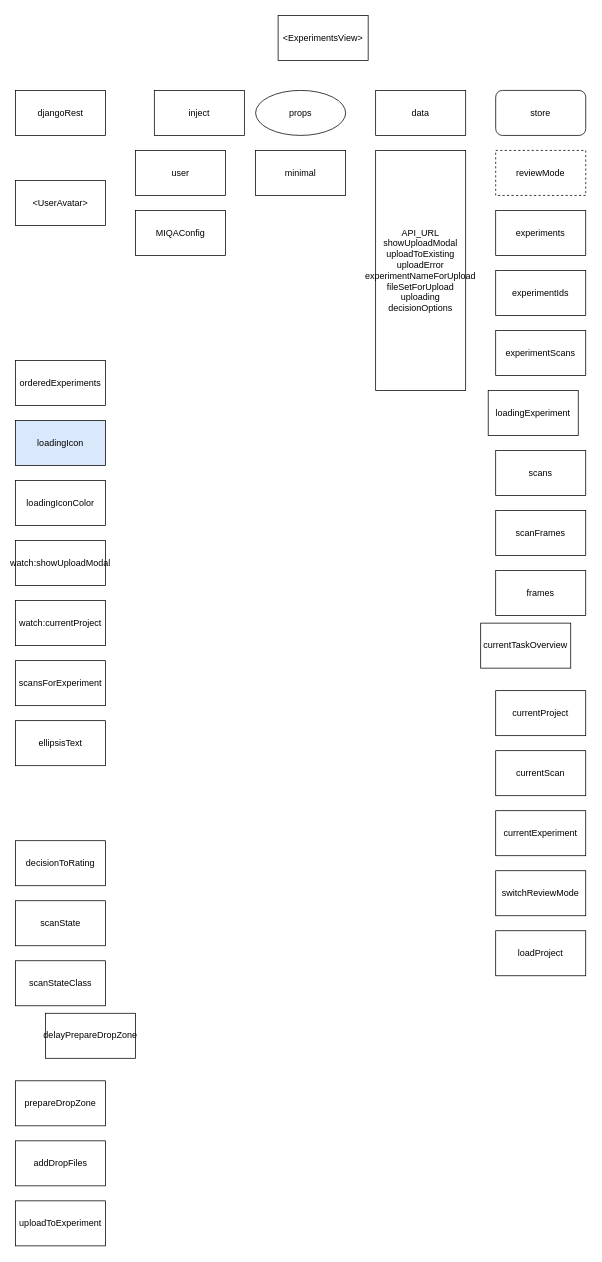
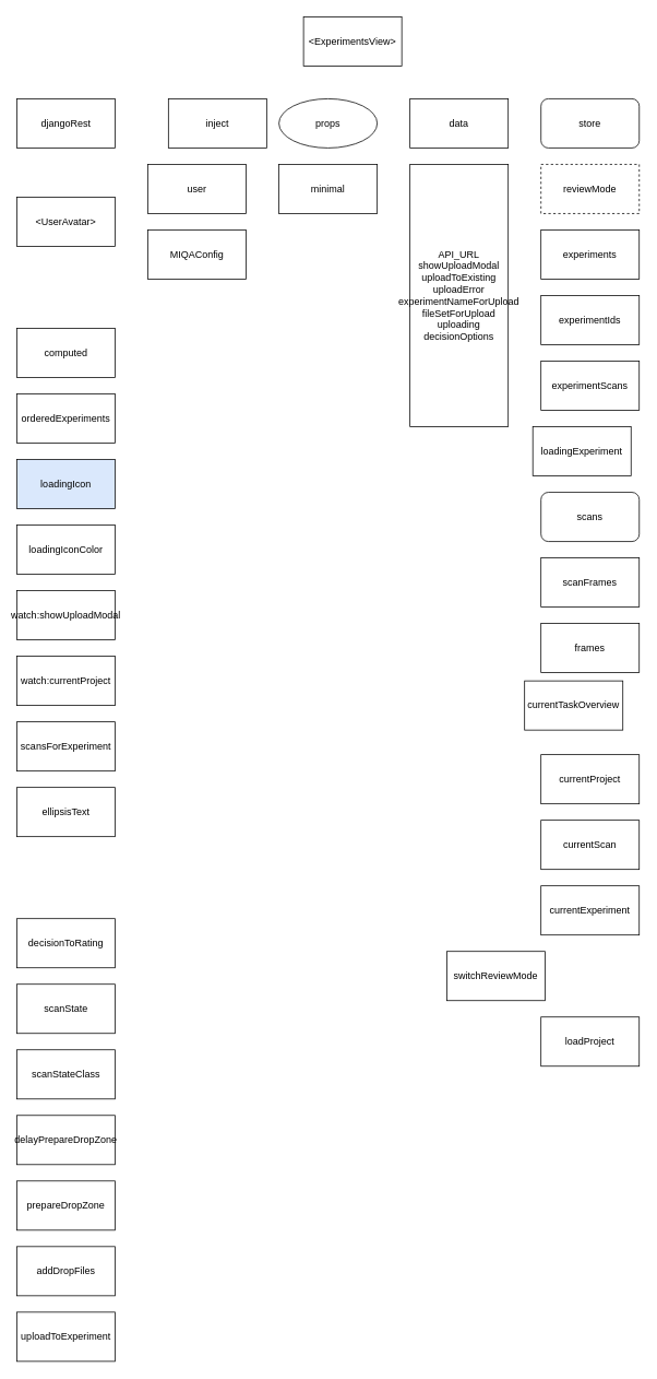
  <mxCell id="0" />
  <mxCell id="1" parent="0" />
  <mxCell id="2" value="&amp;lt;ExperimentsView&amp;gt;" style="rounded=0;whiteSpace=wrap;html=1;" vertex="1" parent="1"><mxGeometry x="370" y="20" width="120" height="60" as="geometry" /></mxCell>
  <mxCell id="3" value="djangoRest" style="rounded=0;whiteSpace=wrap;html=1;" vertex="1" parent="1"><mxGeometry y="120" width="120" height="60" as="geometry" x="20" /></mxCell>
  <mxCell id="4" value="&amp;lt;UserAvatar&amp;gt;" style="rounded=0;whiteSpace=wrap;html=1;" vertex="1" parent="1"><mxGeometry y="240" width="120" height="60" as="geometry" x="20" /></mxCell>
  <mxCell id="5" value="inject" style="rounded=0;whiteSpace=wrap;html=1;" vertex="1" parent="1"><mxGeometry x="205" y="120" width="120" height="60" as="geometry" /></mxCell>
  <mxCell id="6" value="user" style="rounded=0;whiteSpace=wrap;html=1;" vertex="1" parent="1"><mxGeometry x="180" y="200" width="120" height="60" as="geometry" /></mxCell>
  <mxCell id="7" value="MIQAConfig" style="rounded=0;whiteSpace=wrap;html=1;" vertex="1" parent="1"><mxGeometry x="180" y="280" width="120" height="60" as="geometry" /></mxCell>
  <mxCell id="8" value="props" style="ellipse;whiteSpace=wrap;html=1;" vertex="1" parent="1"><mxGeometry x="340" y="120" width="120" height="60" as="geometry" /></mxCell>
  <mxCell id="9" value="minimal" style="rounded=0;whiteSpace=wrap;html=1;" vertex="1" parent="1"><mxGeometry x="340" y="200" width="120" height="60" as="geometry" /></mxCell>
  <mxCell id="10" value="data" style="rounded=0;whiteSpace=wrap;html=1;" vertex="1" parent="1"><mxGeometry x="500" y="120" width="120" height="60" as="geometry" /></mxCell>
  <mxCell id="11" value="store" style="whiteSpace=wrap;html=1;rounded=1;" vertex="1" parent="1"><mxGeometry x="660" y="120" width="120" height="60" as="geometry" /></mxCell>
  <mxCell id="12" value="API_URL&lt;br&gt;showUploadModal&lt;br&gt;uploadToExisting&lt;br&gt;uploadError&lt;br&gt;experimentNameForUpload&lt;br&gt;fileSetForUpload&lt;br&gt;uploading&lt;br&gt;decisionOptions" style="rounded=0;whiteSpace=wrap;html=1;" vertex="1" parent="1"><mxGeometry x="500" y="200" width="120" height="320" as="geometry" /></mxCell>
  <mxCell id="13" value="reviewMode" style="rounded=0;whiteSpace=wrap;html=1;dashed=1;" vertex="1" parent="1"><mxGeometry x="660" y="200" width="120" height="60" as="geometry" /></mxCell>
  <mxCell id="14" value="experiments" style="rounded=0;whiteSpace=wrap;html=1;" vertex="1" parent="1"><mxGeometry x="660" y="280" width="120" height="60" as="geometry" /></mxCell>
  <mxCell id="15" value="experimentIds" style="rounded=0;whiteSpace=wrap;html=1;" vertex="1" parent="1"><mxGeometry x="660" y="360" width="120" height="60" as="geometry" /></mxCell>
  <mxCell id="16" value="experimentScans" style="rounded=0;whiteSpace=wrap;html=1;" vertex="1" parent="1"><mxGeometry x="660" y="440" width="120" height="60" as="geometry" /></mxCell>
  <mxCell id="17" value="loadingExperiment" style="rounded=0;whiteSpace=wrap;html=1;" vertex="1" parent="1"><mxGeometry x="650" y="520" width="120" height="60" as="geometry" /></mxCell>
- <mxCell id="18" value="scans" style="rounded=0;whiteSpace=wrap;html=1;" vertex="1" parent="1"><mxGeometry x="660" y="600" width="120" height="60" as="geometry" /></mxCell>
+ <mxCell id="18" value="scans" style="whiteSpace=wrap;html=1;rounded=1;" vertex="1" parent="1"><mxGeometry x="660" y="600" width="120" height="60" as="geometry" /></mxCell>
  <mxCell id="19" value="scanFrames" style="rounded=0;whiteSpace=wrap;html=1;" vertex="1" parent="1"><mxGeometry x="660" y="680" width="120" height="60" as="geometry" /></mxCell>
  <mxCell id="20" value="frames" style="rounded=0;whiteSpace=wrap;html=1;" vertex="1" parent="1"><mxGeometry x="660" y="760" width="120" height="60" as="geometry" /></mxCell>
  <mxCell id="21" value="currentTaskOverview" style="rounded=0;whiteSpace=wrap;html=1;" vertex="1" parent="1"><mxGeometry x="640" y="830" width="120" height="60" as="geometry" /></mxCell>
  <mxCell id="22" value="currentProject" style="rounded=0;whiteSpace=wrap;html=1;" vertex="1" parent="1"><mxGeometry x="660" y="920" width="120" height="60" as="geometry" /></mxCell>
  <mxCell id="23" value="currentScan" style="rounded=0;whiteSpace=wrap;html=1;" vertex="1" parent="1"><mxGeometry x="660" y="1000" width="120" height="60" as="geometry" /></mxCell>
  <mxCell id="24" value="currentExperiment" style="rounded=0;whiteSpace=wrap;html=1;" vertex="1" parent="1"><mxGeometry x="660" y="1080" width="120" height="60" as="geometry" /></mxCell>
+ <mxCell id="25" value="computed" style="rounded=0;whiteSpace=wrap;html=1;" vertex="1" parent="1"><mxGeometry y="400" width="120" height="60" as="geometry" x="20" /></mxCell>
  <mxCell id="26" value="orderedExperiments" style="rounded=0;whiteSpace=wrap;html=1;" vertex="1" parent="1"><mxGeometry y="480" width="120" height="60" as="geometry" x="20" /></mxCell>
  <mxCell id="27" value="loadingIcon" style="rounded=0;whiteSpace=wrap;html=1;fillColor=#dae8fc;" vertex="1" parent="1"><mxGeometry y="560" width="120" height="60" as="geometry" x="20" /></mxCell>
  <mxCell id="28" value="loadingIconColor" style="rounded=0;whiteSpace=wrap;html=1;" vertex="1" parent="1"><mxGeometry y="640" width="120" height="60" as="geometry" x="20" /></mxCell>
  <mxCell id="29" value="watch:showUploadModal" style="rounded=0;whiteSpace=wrap;html=1;" vertex="1" parent="1"><mxGeometry y="720" width="120" height="60" as="geometry" x="20" /></mxCell>
  <mxCell id="30" value="watch:currentProject" style="rounded=0;whiteSpace=wrap;html=1;" vertex="1" parent="1"><mxGeometry y="800" width="120" height="60" as="geometry" x="20" /></mxCell>
  <mxCell id="31" value="scansForExperiment" style="rounded=0;whiteSpace=wrap;html=1;" vertex="1" parent="1"><mxGeometry y="880" width="120" height="60" as="geometry" x="20" /></mxCell>
- <mxCell id="32" value="switchReviewMode" style="rounded=0;whiteSpace=wrap;html=1;" vertex="1" parent="1"><mxGeometry x="660" y="1160" width="120" height="60" as="geometry" /></mxCell>
+ <mxCell id="32" value="switchReviewMode" style="rounded=0;whiteSpace=wrap;html=1;" vertex="1" parent="1"><mxGeometry x="545" y="1160" width="120" height="60" as="geometry" /></mxCell>
  <mxCell id="33" value="loadProject" style="rounded=0;whiteSpace=wrap;html=1;" vertex="1" parent="1"><mxGeometry x="660" y="1240" width="120" height="60" as="geometry" /></mxCell>
  <mxCell id="34" value="ellipsisText&lt;span style=&quot;color: rgba(0, 0, 0, 0); font-family: monospace; font-size: 0px; text-align: start;&quot;&gt;%3CmxGraphModel%3E%3Croot%3E%3CmxCell%20id%3D%220%22%2F%3E%3CmxCell%20id%3D%221%22%20parent%3D%220%22%2F%3E%3CmxCell%20id%3D%222%22%20value%3D%22%22%20style%3D%22rounded%3D0%3BwhiteSpace%3Dwrap%3Bhtml%3D1%3B%22%20vertex%3D%221%22%20parent%3D%221%22%3E%3CmxGeometry%20x%3D%22160%22%20y%3D%22240%22%20width%3D%22120%22%20height%3D%2260%22%20as%3D%22geometry%22%2F%3E%3C%2FmxCell%3E%3C%2Froot%3E%3C%2FmxGraphModel%3E&lt;/span&gt;" style="rounded=0;whiteSpace=wrap;html=1;" vertex="1" parent="1"><mxGeometry y="960" width="120" height="60" as="geometry" x="20" /></mxCell>
  <mxCell id="35" value="decisionToRating" style="rounded=0;whiteSpace=wrap;html=1;" vertex="1" parent="1"><mxGeometry y="1120" width="120" height="60" as="geometry" x="20" /></mxCell>
  <mxCell id="36" value="scanState" style="rounded=0;whiteSpace=wrap;html=1;" vertex="1" parent="1"><mxGeometry y="1200" width="120" height="60" as="geometry" x="20" /></mxCell>
  <mxCell id="37" value="scanStateClass" style="rounded=0;whiteSpace=wrap;html=1;" vertex="1" parent="1"><mxGeometry y="1280" width="120" height="60" as="geometry" x="20" /></mxCell>
- <mxCell id="38" value="delayPrepareDropZone" style="rounded=0;whiteSpace=wrap;html=1;" vertex="1" parent="1"><mxGeometry x="60" y="1350" width="120" height="60" as="geometry" /></mxCell>
+ <mxCell id="38" value="delayPrepareDropZone" style="rounded=0;whiteSpace=wrap;html=1;" vertex="1" parent="1"><mxGeometry y="1360" width="120" height="60" as="geometry" x="20" /></mxCell>
  <mxCell id="39" value="prepareDropZone" style="rounded=0;whiteSpace=wrap;html=1;" vertex="1" parent="1"><mxGeometry y="1440" width="120" height="60" as="geometry" x="20" /></mxCell>
  <mxCell id="40" value="addDropFiles" style="rounded=0;whiteSpace=wrap;html=1;" vertex="1" parent="1"><mxGeometry y="1520" width="120" height="60" as="geometry" x="20" /></mxCell>
  <mxCell id="41" value="uploadToExperiment" style="rounded=0;whiteSpace=wrap;html=1;" vertex="1" parent="1"><mxGeometry y="1600" width="120" height="60" as="geometry" x="20" /></mxCell>
